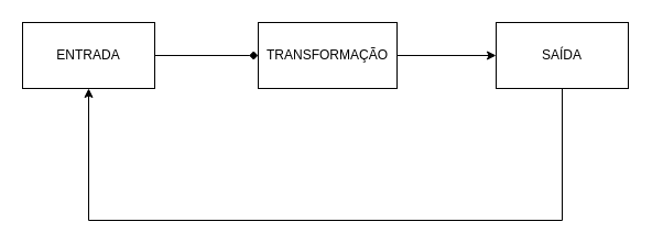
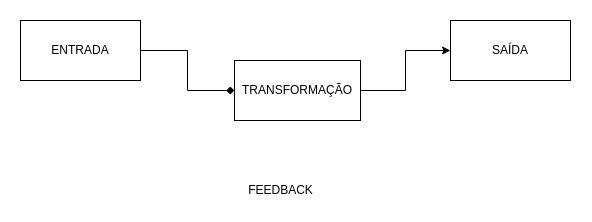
  <mxCell id="0" />
  <mxCell id="1" parent="0" />
  <mxCell id="2" style="edgeStyle=orthogonalEdgeStyle;rounded=0;orthogonalLoop=1;jettySize=auto;html=1;entryX=0;entryY=0.5;entryDx=0;entryDy=0;endArrow=diamond;" edge="1" parent="1" source="3" target="5"><mxGeometry relative="1" as="geometry" /></mxCell>
  <mxCell id="3" value="ENTRADA" style="rounded=0;whiteSpace=wrap;html=1;" vertex="1" parent="1"><mxGeometry x="20" y="20" width="120" height="60" as="geometry" /></mxCell>
  <mxCell id="4" style="edgeStyle=orthogonalEdgeStyle;rounded=0;orthogonalLoop=1;jettySize=auto;html=1;entryX=0;entryY=0.5;entryDx=0;entryDy=0;" edge="1" parent="1" source="5" target="7"><mxGeometry relative="1" as="geometry" /></mxCell>
- <mxCell id="5" value="TRANSFORMAÇÃO" style="rounded=0;whiteSpace=wrap;html=1;" vertex="1" parent="1"><mxGeometry x="234" y="20" width="126" height="60" as="geometry" /></mxCell>
- <mxCell id="6" style="edgeStyle=orthogonalEdgeStyle;rounded=0;orthogonalLoop=1;jettySize=auto;html=1;entryX=0.5;entryY=1;entryDx=0;entryDy=0;" edge="1" parent="1" source="7" target="3"><mxGeometry relative="1" as="geometry"><mxPoint x="80" y="90" as="targetPoint" /><Array as="points"><mxPoint x="510" y="200" /><mxPoint x="80" y="200" /></Array></mxGeometry></mxCell>
+ <mxCell id="5" value="TRANSFORMAÇÃO" style="rounded=0;whiteSpace=wrap;html=1;" vertex="1" parent="1"><mxGeometry x="234" y="60" width="126" height="60" as="geometry" /></mxCell>
  <mxCell id="7" value="SAÍDA" style="rounded=0;whiteSpace=wrap;html=1;" vertex="1" parent="1"><mxGeometry x="450" y="20" width="120" height="60" as="geometry" /></mxCell>
+ <mxCell id="8" value="FEEDBACK" style="text;html=1;align=center;verticalAlign=middle;resizable=0;points=[];autosize=1;strokeColor=none;fillColor=none;" vertex="1" parent="1"><mxGeometry x="240" y="180" width="80" height="20" as="geometry" /></mxCell>
